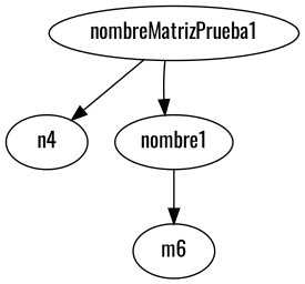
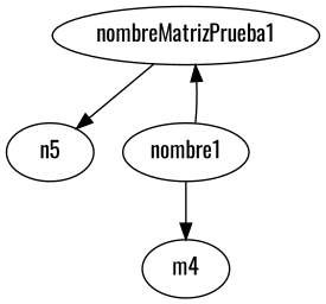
  digraph {
    fontname=Oswald
    node [fontname=Oswald]
    edge [fontname=Oswald]
    n1 [label=nombreMatrizPrueba1]
-   n2 [label=n4]
+   n2 [label=n5]
    n3 [label=nombre1]
-   n4 [label=m6]
+   n4 [label=m4]
    n1 -> n2
-   n1 -> n3
+   n3 -> n1
    n3 -> n4
  }
